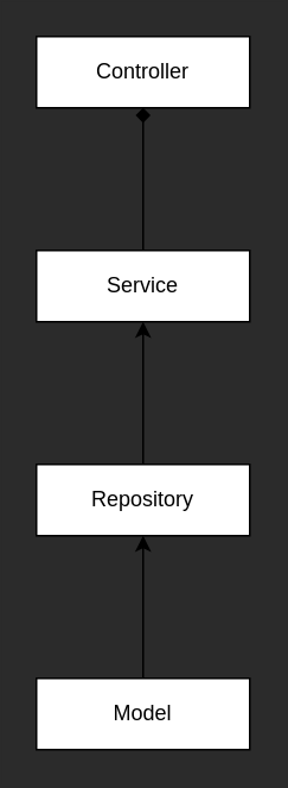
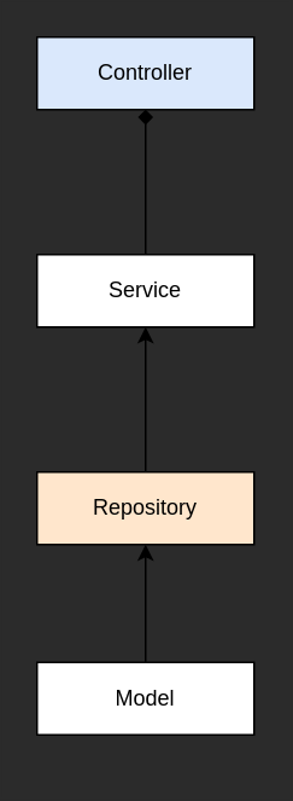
  <mxCell id="0" />
  <mxCell id="1" parent="0" />
- <mxCell id="2" value="Controller" style="rounded=0;whiteSpace=wrap;html=1;labelBackgroundColor=none;" parent="1" vertex="1"><mxGeometry width="120" height="40" as="geometry" x="20" y="20" /></mxCell>
+ <mxCell id="2" value="Controller" style="rounded=0;whiteSpace=wrap;html=1;labelBackgroundColor=none;fillColor=#dae8fc;" parent="1" vertex="1"><mxGeometry width="120" height="40" as="geometry" x="20" y="20" /></mxCell>
  <mxCell id="3" style="edgeStyle=orthogonalEdgeStyle;rounded=0;orthogonalLoop=1;jettySize=auto;html=1;endArrow=diamond;endFill=1;" edge="1" parent="1" source="4" target="2"><mxGeometry relative="1" as="geometry" /></mxCell>
  <mxCell id="4" value="Service" style="rounded=0;whiteSpace=wrap;html=1;labelBackgroundColor=none;" vertex="1" parent="1"><mxGeometry y="140" width="120" height="40" as="geometry" x="20" /></mxCell>
  <mxCell id="5" style="edgeStyle=orthogonalEdgeStyle;rounded=0;orthogonalLoop=1;jettySize=auto;html=1;endArrow=classic;endFill=1;" edge="1" parent="1" source="6" target="4"><mxGeometry relative="1" as="geometry" /></mxCell>
- <mxCell id="6" value="Repository" style="rounded=0;whiteSpace=wrap;html=1;labelBackgroundColor=none;" vertex="1" parent="1"><mxGeometry y="260" width="120" height="40" as="geometry" x="20" /></mxCell>
+ <mxCell id="6" value="Repository" style="rounded=0;whiteSpace=wrap;html=1;labelBackgroundColor=none;fillColor=#ffe6cc;" vertex="1" parent="1"><mxGeometry y="260" width="120" height="40" as="geometry" x="20" /></mxCell>
  <mxCell id="7" style="edgeStyle=orthogonalEdgeStyle;rounded=0;orthogonalLoop=1;jettySize=auto;html=1;endArrow=classic;endFill=1;" edge="1" parent="1" source="8" target="6"><mxGeometry relative="1" as="geometry" /></mxCell>
- <mxCell id="8" value="Model" style="rounded=0;whiteSpace=wrap;html=1;labelBackgroundColor=none;" vertex="1" parent="1"><mxGeometry y="380" width="120" height="40" as="geometry" x="20" /></mxCell>
+ <mxCell id="8" value="Model" style="rounded=0;whiteSpace=wrap;html=1;labelBackgroundColor=none;" vertex="1" parent="1"><mxGeometry x="20" y="365" width="120" height="40" as="geometry" /></mxCell>
